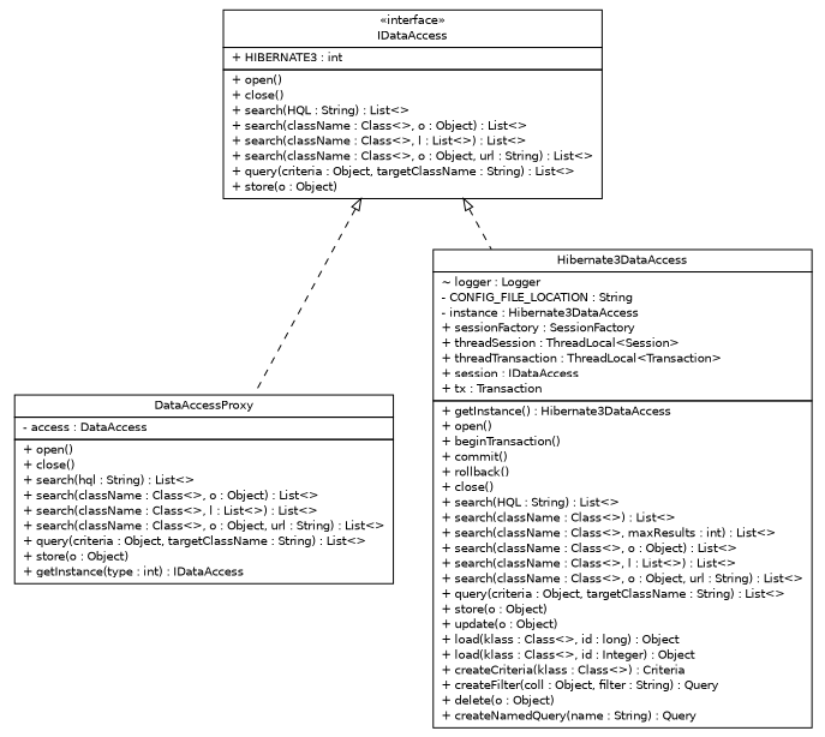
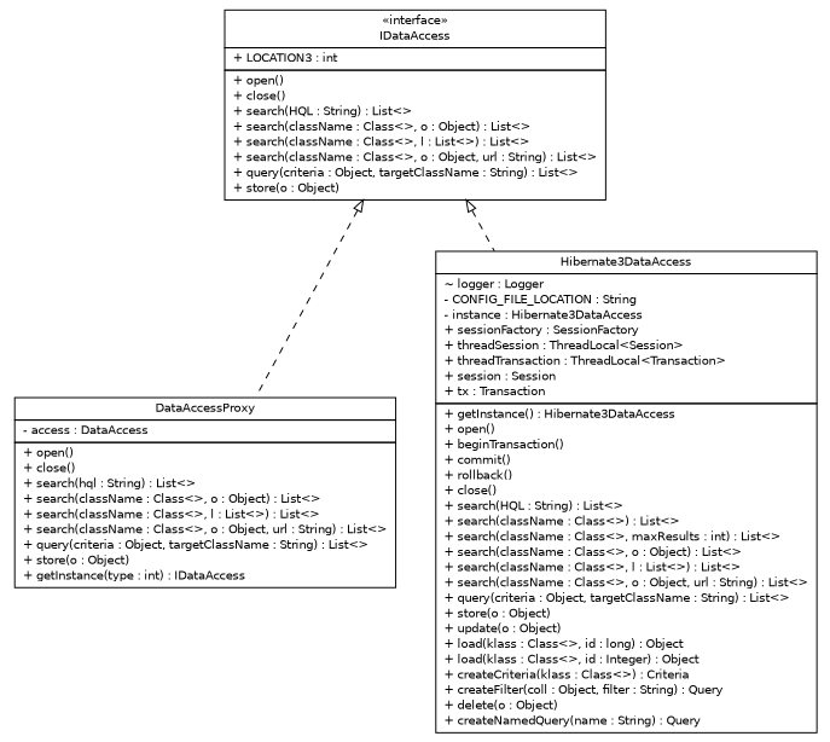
  digraph {
    node [fontcolor=black fontname=Helvetica fontsize=10.0 shape=plaintext]
    edge [arrowtail=empty dir=back fontname=Helvetica fontsize=10 headport=p labelfontname=Helvetica labelfontsize=10 style=dashed tailport=p]
    n1 [label=<<table border="0" cellborder="1" cellspacing="0" cellpadding="2" port="p" href="./DataAccessProxy.html"> 		<tr><td><table border="0" cellspacing="0" cellpadding="1"> 			<tr><td> DataAccessProxy </td></tr> 		</table></td></tr> 		<tr><td><table border="0" cellspacing="0" cellpadding="1"> 			<tr><td align="left"> - access : DataAccess </td></tr> 		</table></td></tr> 		<tr><td><table border="0" cellspacing="0" cellpadding="1"> 			<tr><td align="left"> + open() </td></tr> 			<tr><td align="left"> + close() </td></tr> 			<tr><td align="left"> + search(hql : String) : List&lt;&gt; </td></tr> 			<tr><td align="left"> + search(className : Class&lt;&gt;, o : Object) : List&lt;&gt; </td></tr> 			<tr><td align="left"> + search(className : Class&lt;&gt;, l : List&lt;&gt;) : List&lt;&gt; </td></tr> 			<tr><td align="left"> + search(className : Class&lt;&gt;, o : Object, url : String) : List&lt;&gt; </td></tr> 			<tr><td align="left"> + query(criteria : Object, targetClassName : String) : List&lt;&gt; </td></tr> 			<tr><td align="left"> + store(o : Object) </td></tr> 			<tr><td align="left"> + getInstance(type : int) : IDataAccess </td></tr> 		</table></td></tr> 		</table>>]
-   n2 [label=<<table border="0" cellborder="1" cellspacing="0" cellpadding="2" port="p" href="./Hibernate3DataAccess.html"> 		<tr><td><table border="0" cellspacing="0" cellpadding="1"> 			<tr><td> Hibernate3DataAccess </td></tr> 		</table></td></tr> 		<tr><td><table border="0" cellspacing="0" cellpadding="1"> 			<tr><td align="left"> ~ logger : Logger </td></tr> 			<tr><td align="left"> - CONFIG_FILE_LOCATION : String </td></tr> 			<tr><td align="left"> - instance : Hibernate3DataAccess </td></tr> 			<tr><td align="left"> + sessionFactory : SessionFactory </td></tr> 			<tr><td align="left"> + threadSession : ThreadLocal&lt;Session&gt; </td></tr> 			<tr><td align="left"> + threadTransaction : ThreadLocal&lt;Transaction&gt; </td></tr> 			<tr><td align="left"> + session : IDataAccess </td></tr> 			<tr><td align="left"> + tx : Transaction </td></tr> 		</table></td></tr> 		<tr><td><table border="0" cellspacing="0" cellpadding="1"> 			<tr><td align="left"> + getInstance() : Hibernate3DataAccess </td></tr> 			<tr><td align="left"> + open() </td></tr> 			<tr><td align="left"> + beginTransaction() </td></tr> 			<tr><td align="left"> + commit() </td></tr> 			<tr><td align="left"> + rollback() </td></tr> 			<tr><td align="left"> + close() </td></tr> 			<tr><td align="left"> + search(HQL : String) : List&lt;&gt; </td></tr> 			<tr><td align="left"> + search(className : Class&lt;&gt;) : List&lt;&gt; </td></tr> 			<tr><td align="left"> + search(className : Class&lt;&gt;, maxResults : int) : List&lt;&gt; </td></tr> 			<tr><td align="left"> + search(className : Class&lt;&gt;, o : Object) : List&lt;&gt; </td></tr> 			<tr><td align="left"> + search(className : Class&lt;&gt;, l : List&lt;&gt;) : List&lt;&gt; </td></tr> 			<tr><td align="left"> + search(className : Class&lt;&gt;, o : Object, url : String) : List&lt;&gt; </td></tr> 			<tr><td align="left"> + query(criteria : Object, targetClassName : String) : List&lt;&gt; </td></tr> 			<tr><td align="left"> + store(o : Object) </td></tr> 			<tr><td align="left"> + update(o : Object) </td></tr> 			<tr><td align="left"> + load(klass : Class&lt;&gt;, id : long) : Object </td></tr> 			<tr><td align="left"> + load(klass : Class&lt;&gt;, id : Integer) : Object </td></tr> 			<tr><td align="left"> + createCriteria(klass : Class&lt;&gt;) : Criteria </td></tr> 			<tr><td align="left"> + createFilter(coll : Object, filter : String) : Query </td></tr> 			<tr><td align="left"> + delete(o : Object) </td></tr> 			<tr><td align="left"> + createNamedQuery(name : String) : Query </td></tr> 		</table></td></tr> 		</table>>]
-   n3 [label=<<table border="0" cellborder="1" cellspacing="0" cellpadding="2" port="p" href="./IDataAccess.html"> 		<tr><td><table border="0" cellspacing="0" cellpadding="1"> 			<tr><td> &laquo;interface&raquo; </td></tr> 			<tr><td> IDataAccess </td></tr> 		</table></td></tr> 		<tr><td><table border="0" cellspacing="0" cellpadding="1"> 			<tr><td align="left"> + HIBERNATE3 : int </td></tr> 		</table></td></tr> 		<tr><td><table border="0" cellspacing="0" cellpadding="1"> 			<tr><td align="left"> + open() </td></tr> 			<tr><td align="left"> + close() </td></tr> 			<tr><td align="left"> + search(HQL : String) : List&lt;&gt; </td></tr> 			<tr><td align="left"> + search(className : Class&lt;&gt;, o : Object) : List&lt;&gt; </td></tr> 			<tr><td align="left"> + search(className : Class&lt;&gt;, l : List&lt;&gt;) : List&lt;&gt; </td></tr> 			<tr><td align="left"> + search(className : Class&lt;&gt;, o : Object, url : String) : List&lt;&gt; </td></tr> 			<tr><td align="left"> + query(criteria : Object, targetClassName : String) : List&lt;&gt; </td></tr> 			<tr><td align="left"> + store(o : Object) </td></tr> 		</table></td></tr> 		</table>>]
+   n2 [label=<<table border="0" cellborder="1" cellspacing="0" cellpadding="2" port="p" href="./Hibernate3DataAccess.html"> 		<tr><td><table border="0" cellspacing="0" cellpadding="1"> 			<tr><td> Hibernate3DataAccess </td></tr> 		</table></td></tr> 		<tr><td><table border="0" cellspacing="0" cellpadding="1"> 			<tr><td align="left"> ~ logger : Logger </td></tr> 			<tr><td align="left"> - CONFIG_FILE_LOCATION : String </td></tr> 			<tr><td align="left"> - instance : Hibernate3DataAccess </td></tr> 			<tr><td align="left"> + sessionFactory : SessionFactory </td></tr> 			<tr><td align="left"> + threadSession : ThreadLocal&lt;Session&gt; </td></tr> 			<tr><td align="left"> + threadTransaction : ThreadLocal&lt;Transaction&gt; </td></tr> 			<tr><td align="left"> + session : Session </td></tr> 			<tr><td align="left"> + tx : Transaction </td></tr> 		</table></td></tr> 		<tr><td><table border="0" cellspacing="0" cellpadding="1"> 			<tr><td align="left"> + getInstance() : Hibernate3DataAccess </td></tr> 			<tr><td align="left"> + open() </td></tr> 			<tr><td align="left"> + beginTransaction() </td></tr> 			<tr><td align="left"> + commit() </td></tr> 			<tr><td align="left"> + rollback() </td></tr> 			<tr><td align="left"> + close() </td></tr> 			<tr><td align="left"> + search(HQL : String) : List&lt;&gt; </td></tr> 			<tr><td align="left"> + search(className : Class&lt;&gt;) : List&lt;&gt; </td></tr> 			<tr><td align="left"> + search(className : Class&lt;&gt;, maxResults : int) : List&lt;&gt; </td></tr> 			<tr><td align="left"> + search(className : Class&lt;&gt;, o : Object) : List&lt;&gt; </td></tr> 			<tr><td align="left"> + search(className : Class&lt;&gt;, l : List&lt;&gt;) : List&lt;&gt; </td></tr> 			<tr><td align="left"> + search(className : Class&lt;&gt;, o : Object, url : String) : List&lt;&gt; </td></tr> 			<tr><td align="left"> + query(criteria : Object, targetClassName : String) : List&lt;&gt; </td></tr> 			<tr><td align="left"> + store(o : Object) </td></tr> 			<tr><td align="left"> + update(o : Object) </td></tr> 			<tr><td align="left"> + load(klass : Class&lt;&gt;, id : long) : Object </td></tr> 			<tr><td align="left"> + load(klass : Class&lt;&gt;, id : Integer) : Object </td></tr> 			<tr><td align="left"> + createCriteria(klass : Class&lt;&gt;) : Criteria </td></tr> 			<tr><td align="left"> + createFilter(coll : Object, filter : String) : Query </td></tr> 			<tr><td align="left"> + delete(o : Object) </td></tr> 			<tr><td align="left"> + createNamedQuery(name : String) : Query </td></tr> 		</table></td></tr> 		</table>>]
+   n3 [label=<<table border="0" cellborder="1" cellspacing="0" cellpadding="2" port="p" href="./IDataAccess.html"> 		<tr><td><table border="0" cellspacing="0" cellpadding="1"> 			<tr><td> &laquo;interface&raquo; </td></tr> 			<tr><td> IDataAccess </td></tr> 		</table></td></tr> 		<tr><td><table border="0" cellspacing="0" cellpadding="1"> 			<tr><td align="left"> + LOCATION3 : int </td></tr> 		</table></td></tr> 		<tr><td><table border="0" cellspacing="0" cellpadding="1"> 			<tr><td align="left"> + open() </td></tr> 			<tr><td align="left"> + close() </td></tr> 			<tr><td align="left"> + search(HQL : String) : List&lt;&gt; </td></tr> 			<tr><td align="left"> + search(className : Class&lt;&gt;, o : Object) : List&lt;&gt; </td></tr> 			<tr><td align="left"> + search(className : Class&lt;&gt;, l : List&lt;&gt;) : List&lt;&gt; </td></tr> 			<tr><td align="left"> + search(className : Class&lt;&gt;, o : Object, url : String) : List&lt;&gt; </td></tr> 			<tr><td align="left"> + query(criteria : Object, targetClassName : String) : List&lt;&gt; </td></tr> 			<tr><td align="left"> + store(o : Object) </td></tr> 		</table></td></tr> 		</table>>]
    n3 -> n1
    n3 -> n2
  }
